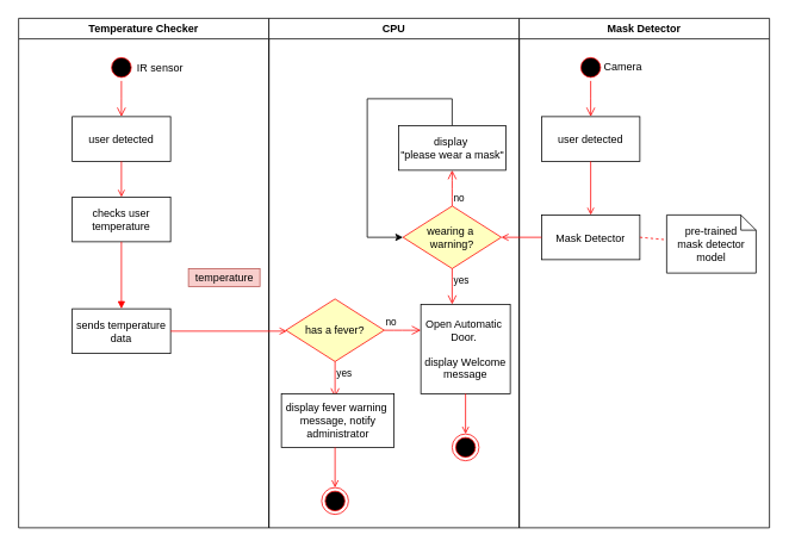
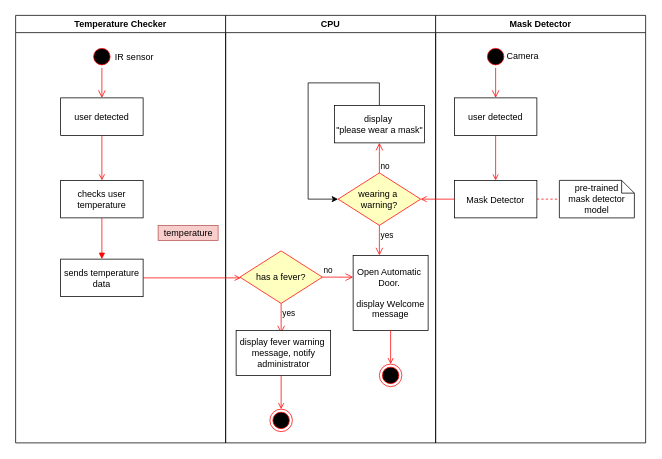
  <mxCell id="0" />
  <mxCell id="1" parent="0" />
  <mxCell id="2" value="Temperature Checker" style="swimlane;whiteSpace=wrap" parent="1" vertex="1"><mxGeometry x="20" y="20" width="280" height="570" as="geometry" /></mxCell>
  <mxCell id="3" value="" style="ellipse;shape=startState;fillColor=#000000;strokeColor=#ff0000;" parent="2" vertex="1"><mxGeometry x="100" y="40" width="30" height="30" as="geometry" /></mxCell>
  <mxCell id="4" value="" style="edgeStyle=elbowEdgeStyle;elbow=horizontal;verticalAlign=bottom;endArrow=open;endSize=8;strokeColor=#FF0000;endFill=1;rounded=0" parent="2" source="3" target="5" edge="1"><mxGeometry x="100" y="40" as="geometry"><mxPoint x="115" y="110" as="targetPoint" /></mxGeometry></mxCell>
  <mxCell id="5" value="user detected" style="" parent="2" vertex="1"><mxGeometry x="60" y="110" width="110" height="50" as="geometry" /></mxCell>
- <mxCell id="6" value="checks user &#10;temperature" style="" parent="2" vertex="1"><mxGeometry x="60" y="200" width="110" height="50" as="geometry" /></mxCell>
+ <mxCell id="6" value="checks user &#10;temperature" style="" parent="2" vertex="1"><mxGeometry x="60" y="220" width="110" height="50" as="geometry" /></mxCell>
  <mxCell id="7" value="" style="endArrow=open;strokeColor=#FF0000;endFill=1;rounded=0" parent="2" source="5" target="6" edge="1"><mxGeometry relative="1" as="geometry" /></mxCell>
  <mxCell id="8" value="sends temperature&#10;data" style="" parent="2" vertex="1"><mxGeometry x="60" y="325" width="110" height="50" as="geometry" /></mxCell>
  <mxCell id="9" value="" style="endArrow=block;strokeColor=#FF0000;endFill=1;rounded=0;" parent="2" source="6" target="8" edge="1"><mxGeometry relative="1" as="geometry" /></mxCell>
  <mxCell id="10" value="IR sensor" style="text;html=1;align=center;verticalAlign=middle;resizable=0;points=[];autosize=1;" vertex="1" parent="2"><mxGeometry x="122.5" y="46" width="70" height="20" as="geometry" /></mxCell>
  <mxCell id="11" value="temperature" style="text;html=1;align=center;verticalAlign=middle;resizable=0;points=[];autosize=1;fillColor=#f8cecc;strokeColor=#b85450;" vertex="1" parent="2"><mxGeometry x="190" y="280" width="80" height="20" as="geometry" /></mxCell>
  <mxCell id="12" value="CPU" style="swimlane;whiteSpace=wrap;startSize=23;" parent="1" vertex="1"><mxGeometry x="300" y="20" width="280" height="570" as="geometry" /></mxCell>
  <mxCell id="13" value="wearing a&amp;nbsp;&lt;br&gt;warning?" style="rhombus;whiteSpace=wrap;html=1;fillColor=#ffffc0;strokeColor=#ff0000;" vertex="1" parent="12"><mxGeometry x="150" y="210" width="110" height="70" as="geometry" /></mxCell>
  <mxCell id="14" value="no" style="edgeStyle=orthogonalEdgeStyle;html=1;align=left;verticalAlign=bottom;endArrow=open;endSize=8;strokeColor=#ff0000;exitX=0.5;exitY=0;exitDx=0;exitDy=0;" edge="1" source="13" parent="12"><mxGeometry x="-1" relative="1" as="geometry"><mxPoint x="205" y="170" as="targetPoint" /></mxGeometry></mxCell>
  <mxCell id="15" value="yes" style="edgeStyle=orthogonalEdgeStyle;html=1;align=left;verticalAlign=top;endArrow=open;endSize=8;strokeColor=#ff0000;" edge="1" source="13" parent="12"><mxGeometry x="-1" relative="1" as="geometry"><mxPoint x="205" y="320" as="targetPoint" /></mxGeometry></mxCell>
  <mxCell id="16" style="edgeStyle=orthogonalEdgeStyle;rounded=0;orthogonalLoop=1;jettySize=auto;html=1;entryX=0;entryY=0.5;entryDx=0;entryDy=0;" edge="1" parent="12" source="17" target="13"><mxGeometry relative="1" as="geometry"><Array as="points"><mxPoint x="205" y="90" /><mxPoint x="110" y="90" /><mxPoint x="110" y="245" /></Array></mxGeometry></mxCell>
  <mxCell id="17" value="display&amp;nbsp;&lt;br&gt;&quot;please wear a mask&quot;" style="html=1;" vertex="1" parent="12"><mxGeometry x="145" y="120" width="120" height="50" as="geometry" /></mxCell>
  <mxCell id="18" value="has a fever?" style="rhombus;whiteSpace=wrap;html=1;fillColor=#ffffc0;strokeColor=#ff0000;" vertex="1" parent="12"><mxGeometry x="19" y="314" width="110" height="70" as="geometry" /></mxCell>
  <mxCell id="19" value="no" style="edgeStyle=orthogonalEdgeStyle;html=1;align=left;verticalAlign=bottom;endArrow=open;endSize=8;strokeColor=#ff0000;exitX=1;exitY=0.5;exitDx=0;exitDy=0;" edge="1" parent="12" source="18"><mxGeometry x="-1" relative="1" as="geometry"><mxPoint x="170" y="349" as="targetPoint" /></mxGeometry></mxCell>
  <mxCell id="20" value="yes" style="edgeStyle=orthogonalEdgeStyle;html=1;align=left;verticalAlign=top;endArrow=open;endSize=8;strokeColor=#ff0000;" edge="1" parent="12" source="18"><mxGeometry x="-1" relative="1" as="geometry"><mxPoint x="74" y="424" as="targetPoint" /></mxGeometry></mxCell>
  <mxCell id="21" value="display fever warning&amp;nbsp;&lt;br&gt;message, notify &lt;br&gt;administrator" style="html=1;" vertex="1" parent="12"><mxGeometry x="14" y="420" width="126" height="60" as="geometry" /></mxCell>
  <mxCell id="22" value="" style="ellipse;shape=endState;fillColor=#000000;strokeColor=#ff0000" vertex="1" parent="12"><mxGeometry x="59" y="525" width="30" height="30" as="geometry" /></mxCell>
  <mxCell id="23" value="" style="endArrow=open;strokeColor=#FF0000;endFill=1;rounded=0" edge="1" parent="12" target="22"><mxGeometry relative="1" as="geometry"><mxPoint x="74" y="480" as="sourcePoint" /></mxGeometry></mxCell>
  <mxCell id="24" value="Open Automatic &#10;Door. &#10;&#10;display Welcome &#10;message" style="" vertex="1" parent="12"><mxGeometry x="170" y="320" width="100" height="100" as="geometry" /></mxCell>
  <mxCell id="25" value="" style="ellipse;shape=endState;fillColor=#000000;strokeColor=#ff0000" parent="12" vertex="1"><mxGeometry x="205" y="465" width="30" height="30" as="geometry" /></mxCell>
  <mxCell id="26" value="" style="endArrow=open;strokeColor=#FF0000;endFill=1;rounded=0" parent="12" target="25" edge="1"><mxGeometry relative="1" as="geometry"><mxPoint x="220" y="420" as="sourcePoint" /></mxGeometry></mxCell>
  <mxCell id="27" value="Mask Detector" style="swimlane;whiteSpace=wrap;startSize=23;" parent="1" vertex="1"><mxGeometry x="580" y="20" width="280" height="570" as="geometry" /></mxCell>
  <mxCell id="28" value="" style="ellipse;shape=startState;fillColor=#000000;strokeColor=#ff0000;" parent="27" vertex="1"><mxGeometry x="65" y="40" width="30" height="30" as="geometry" /></mxCell>
  <mxCell id="29" value="" style="edgeStyle=elbowEdgeStyle;elbow=horizontal;verticalAlign=bottom;endArrow=open;endSize=8;strokeColor=#FF0000;endFill=1;rounded=0" parent="27" source="28" target="30" edge="1"><mxGeometry x="45" y="20" as="geometry"><mxPoint x="60" y="90" as="targetPoint" /></mxGeometry></mxCell>
  <mxCell id="30" value="user detected" style="" parent="27" vertex="1"><mxGeometry x="25" y="110" width="110" height="50" as="geometry" /></mxCell>
  <mxCell id="31" value="Mask Detector" style="" parent="27" vertex="1"><mxGeometry x="25" y="220" width="110" height="50" as="geometry" /></mxCell>
  <mxCell id="32" value="" style="endArrow=open;strokeColor=#FF0000;endFill=1;rounded=0" parent="27" source="30" target="31" edge="1"><mxGeometry relative="1" as="geometry" /></mxCell>
- <mxCell id="33" value="pre-trained&#10;mask detector model" style="shape=note;whiteSpace=wrap;size=17" parent="27" vertex="1"><mxGeometry x="165" y="220" width="100" height="65" as="geometry" /></mxCell>
+ <mxCell id="33" value="pre-trained&#10;mask detector model" style="shape=note;whiteSpace=wrap;size=17" parent="27" vertex="1"><mxGeometry x="165" y="220" width="100" height="50" as="geometry" /></mxCell>
  <mxCell id="34" value="" style="endArrow=none;strokeColor=#FF0000;endFill=0;rounded=0;dashed=1;exitX=1;exitY=0.5;exitDx=0;exitDy=0;" parent="27" source="31" target="33" edge="1"><mxGeometry relative="1" as="geometry" /></mxCell>
  <mxCell id="35" value="Camera" style="text;html=1;align=center;verticalAlign=middle;resizable=0;points=[];autosize=1;" vertex="1" parent="27"><mxGeometry x="85.5" y="45" width="60" height="20" as="geometry" /></mxCell>
  <mxCell id="36" value="" style="endArrow=open;strokeColor=#FF0000;endFill=1;rounded=0" parent="1" source="8" edge="1"><mxGeometry relative="1" as="geometry"><mxPoint x="320" y="370" as="targetPoint" /></mxGeometry></mxCell>
  <mxCell id="37" value="" style="endArrow=open;strokeColor=#FF0000;endFill=1;rounded=0;entryX=1;entryY=0.5;entryDx=0;entryDy=0;" parent="1" source="31" target="13" edge="1"><mxGeometry relative="1" as="geometry"><mxPoint x="520" y="265" as="targetPoint" /></mxGeometry></mxCell>
